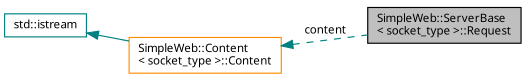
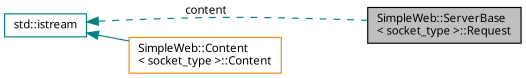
  digraph {
    fontname="Noto Sans"
    rankdir=LR
    node [fillcolor=white fontname="Noto Sans" fontsize=10 shape=record style=filled]
    edge [color=teal dir=back fontname="Noto Sans" fontsize=10 labelfontname=Helvetica labelfontsize=10]
    n1 [color=black fillcolor=grey75 fontcolor=black height=0.2 label="SimpleWeb::ServerBase\l\< socket_type \>::Request" width=0.4]
    n2 [color=darkorange height=0.2 label="SimpleWeb::Content\l\< socket_type \>::Content" width=0.4]
    n3 [color=teal height=0.2 label="std::istream" width=0.4]
-   n2 -> n1 [label=" content" style=dashed]
+   n3 -> n1 [label=" content" style=dashed]
    n3 -> n2 [style=solid]
  }
